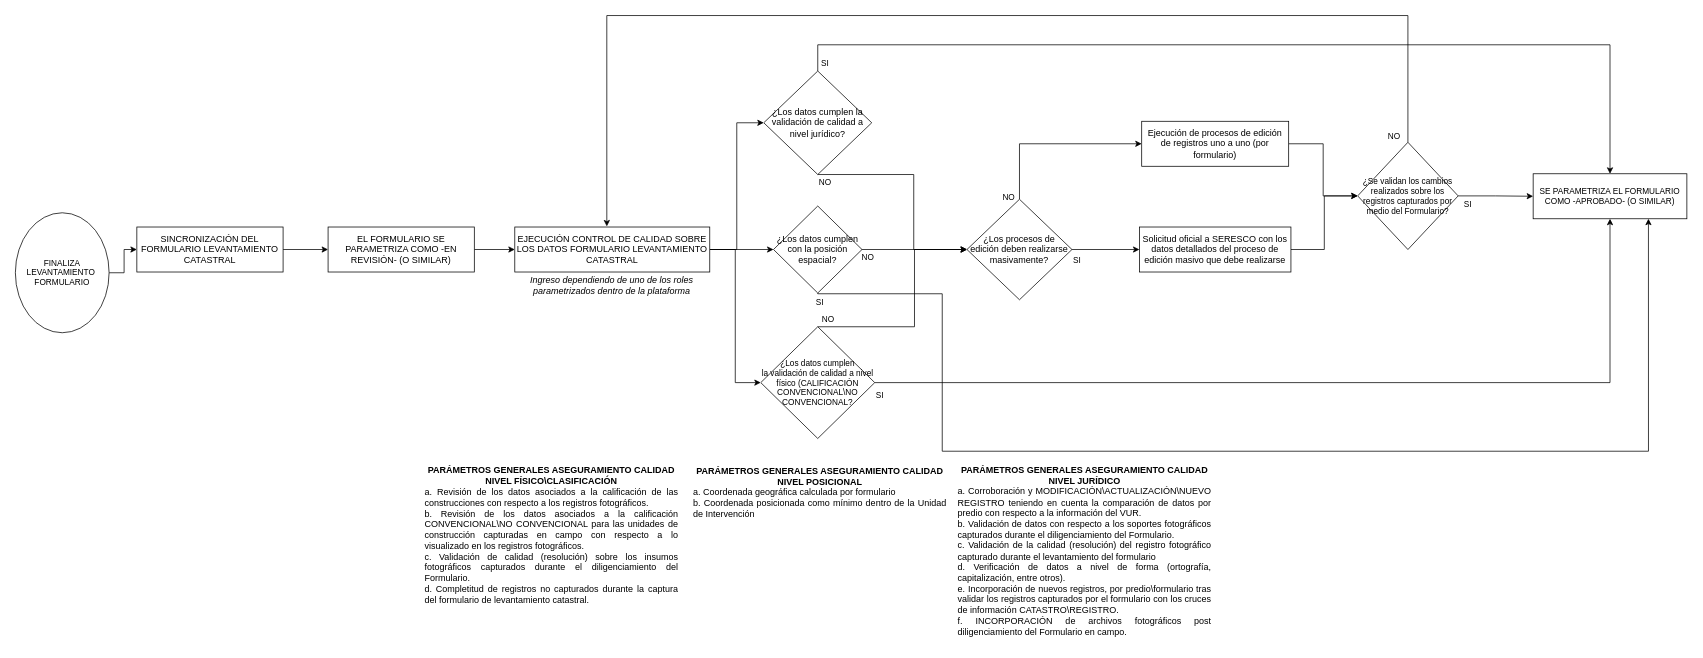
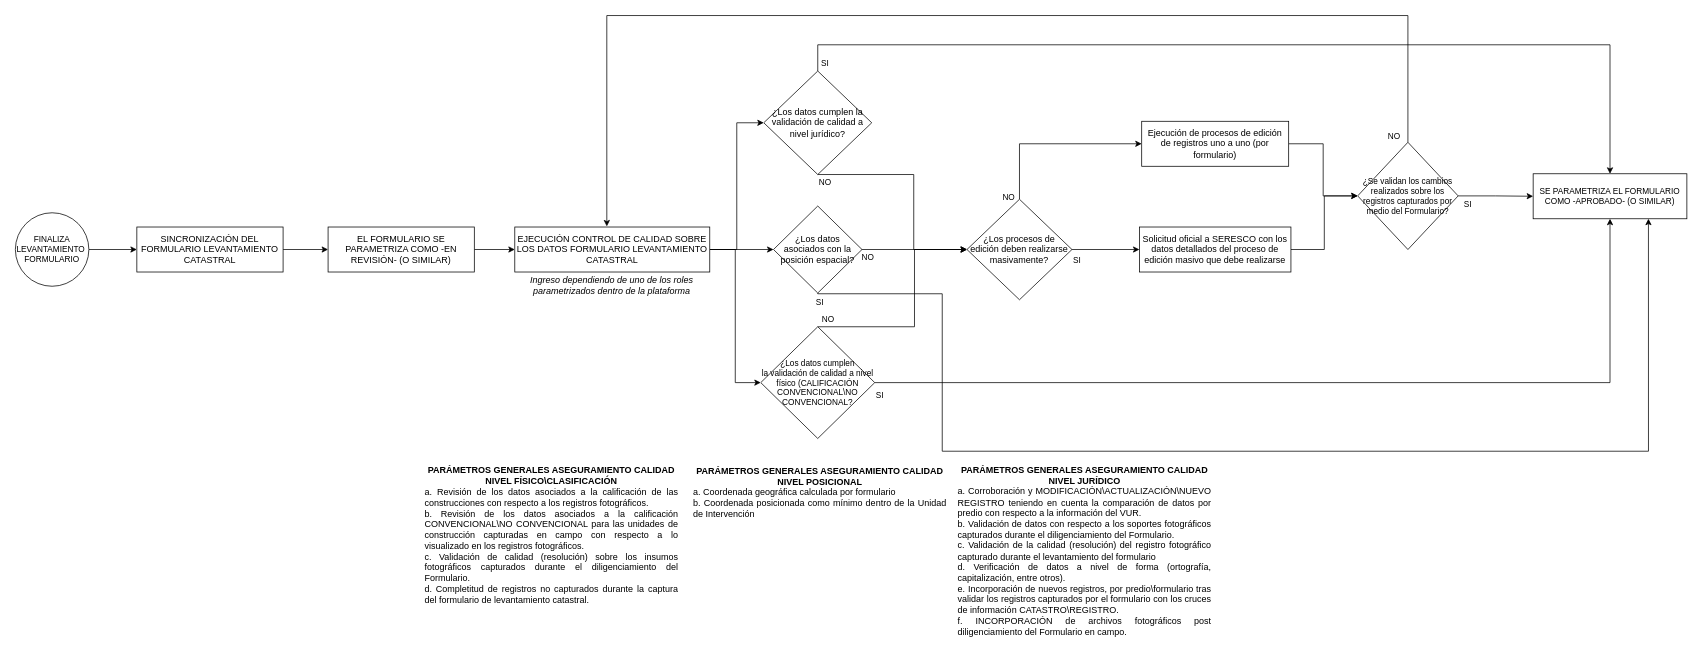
  <mxCell id="0" />
  <mxCell id="1" parent="0" />
  <mxCell id="2" style="edgeStyle=orthogonalEdgeStyle;rounded=0;orthogonalLoop=1;jettySize=auto;html=1;fontSize=11;" edge="1" parent="1" source="3" target="37"><mxGeometry relative="1" as="geometry" /></mxCell>
  <mxCell id="3" value="SINCRONIZACIÓN DEL FORMULARIO LEVANTAMIENTO CATASTRAL" style="rounded=0;whiteSpace=wrap;html=1;" vertex="1" parent="1"><mxGeometry x="182" y="302" width="195" height="60" as="geometry" /></mxCell>
  <mxCell id="4" style="edgeStyle=orthogonalEdgeStyle;rounded=0;orthogonalLoop=1;jettySize=auto;html=1;entryX=0;entryY=0.5;entryDx=0;entryDy=0;" edge="1" parent="1" source="7" target="10"><mxGeometry relative="1" as="geometry"><Array as="points"><mxPoint x="982" y="332" /><mxPoint x="982" y="163" /></Array></mxGeometry></mxCell>
  <mxCell id="5" style="edgeStyle=orthogonalEdgeStyle;rounded=0;orthogonalLoop=1;jettySize=auto;html=1;entryX=0;entryY=0.5;entryDx=0;entryDy=0;" edge="1" parent="1" source="7" target="18"><mxGeometry relative="1" as="geometry" /></mxCell>
  <mxCell id="6" style="edgeStyle=orthogonalEdgeStyle;rounded=0;orthogonalLoop=1;jettySize=auto;html=1;entryX=0;entryY=0.5;entryDx=0;entryDy=0;" edge="1" parent="1" source="7" target="13"><mxGeometry relative="1" as="geometry"><Array as="points"><mxPoint x="980" y="332" /><mxPoint x="980" y="510" /></Array></mxGeometry></mxCell>
  <mxCell id="7" value="EJECUCIÓN CONTROL DE CALIDAD SOBRE LOS DATOS FORMULARIO LEVANTAMIENTO CATASTRAL" style="rounded=0;whiteSpace=wrap;html=1;" vertex="1" parent="1"><mxGeometry x="686" y="302" width="260" height="60" as="geometry" /></mxCell>
  <mxCell id="8" style="edgeStyle=orthogonalEdgeStyle;rounded=0;orthogonalLoop=1;jettySize=auto;html=1;entryX=0;entryY=0.5;entryDx=0;entryDy=0;exitX=0.5;exitY=1;exitDx=0;exitDy=0;" edge="1" parent="1" source="10" target="25"><mxGeometry relative="1" as="geometry"><Array as="points"><mxPoint x="1218" y="232" /><mxPoint x="1218" y="332" /></Array></mxGeometry></mxCell>
  <mxCell id="9" style="edgeStyle=orthogonalEdgeStyle;rounded=0;orthogonalLoop=1;jettySize=auto;html=1;entryX=0.5;entryY=0;entryDx=0;entryDy=0;fontSize=11;" edge="1" parent="1" source="10" target="38"><mxGeometry relative="1" as="geometry"><Array as="points"><mxPoint x="1090" y="59" /><mxPoint x="2146" y="59" /></Array></mxGeometry></mxCell>
  <mxCell id="10" value="¿Los datos cumplen la validación de calidad a nivel jurídico?" style="rhombus;whiteSpace=wrap;html=1;" vertex="1" parent="1"><mxGeometry x="1018" y="94" width="144" height="138" as="geometry" /></mxCell>
  <mxCell id="11" style="edgeStyle=orthogonalEdgeStyle;rounded=0;orthogonalLoop=1;jettySize=auto;html=1;entryX=0;entryY=0.5;entryDx=0;entryDy=0;fontSize=11;exitX=0.5;exitY=0;exitDx=0;exitDy=0;" edge="1" parent="1" source="13" target="25"><mxGeometry relative="1" as="geometry"><Array as="points"><mxPoint x="1219" y="435" /><mxPoint x="1219" y="332" /></Array></mxGeometry></mxCell>
  <mxCell id="12" style="edgeStyle=orthogonalEdgeStyle;rounded=0;orthogonalLoop=1;jettySize=auto;html=1;fontSize=11;" edge="1" parent="1" source="13" target="38"><mxGeometry relative="1" as="geometry" /></mxCell>
  <mxCell id="13" value="¿Los datos cumplen &lt;br style=&quot;font-size: 11px;&quot;&gt;la validación de calidad a nivel físico (CALIFICACIÓN&lt;br style=&quot;font-size: 11px;&quot;&gt;CONVENCIONAL\NO&lt;br style=&quot;font-size: 11px;&quot;&gt;CONVENCIONAL?" style="rhombus;whiteSpace=wrap;html=1;fontSize=11;" vertex="1" parent="1"><mxGeometry x="1014" y="435" width="152" height="149" as="geometry" /></mxCell>
  <mxCell id="14" value="&lt;b&gt;PARÁMETROS GENERALES ASEGURAMIENTO CALIDAD NIVEL JURÍDICO&lt;/b&gt;&lt;br&gt;&lt;div style=&quot;text-align: justify&quot;&gt;&lt;span&gt;a. Corroboración y MODIFICACIÓN\ACTUALIZACIÓN\NUEVO REGISTRO teniendo en cuenta la comparación de datos por predio con respecto a la información del VUR.&lt;/span&gt;&lt;/div&gt;&lt;div style=&quot;text-align: justify&quot;&gt;&lt;span&gt;b. Validación de datos con respecto a los soportes fotográficos capturados durante el diligenciamiento del Formulario.&lt;/span&gt;&lt;/div&gt;&lt;div style=&quot;text-align: justify&quot;&gt;&lt;span&gt;c. Validación de la calidad (resolución) del registro fotográfico capturado durante el levantamiento del formulario&lt;/span&gt;&lt;/div&gt;&lt;div style=&quot;text-align: justify&quot;&gt;&lt;span&gt;d. Verificación de datos a nivel de forma (ortografía, capitalización, entre otros).&lt;/span&gt;&lt;/div&gt;&lt;div style=&quot;text-align: justify&quot;&gt;&lt;span&gt;e. Incorporación de nuevos registros, por predio\formulario tras validar los registros capturados por el formulario con los cruces de información CATASTRO\REGISTRO.&lt;/span&gt;&lt;/div&gt;&lt;div style=&quot;text-align: justify&quot;&gt;&lt;span&gt;f. INCORPORACIÓN de archivos fotográficos post diligenciamiento del Formulario en campo.&lt;/span&gt;&lt;/div&gt;" style="text;html=1;strokeColor=none;fillColor=none;align=center;verticalAlign=middle;whiteSpace=wrap;rounded=0;" vertex="1" parent="1"><mxGeometry x="1275.5" y="613" width="340" height="242" as="geometry" /></mxCell>
  <mxCell id="15" value="&lt;b&gt;PARÁMETROS GENERALES ASEGURAMIENTO CALIDAD NIVEL FÍSICO\CLASIFICACIÓN&lt;/b&gt;&lt;br&gt;&lt;div style=&quot;text-align: justify&quot;&gt;&lt;span&gt;a. Revisión de los datos asociados a la calificación de las construcciones con respecto a los registros fotográficos.&lt;br&gt;&lt;/span&gt;&lt;/div&gt;&lt;div style=&quot;text-align: justify&quot;&gt;&lt;span&gt;b. Revisión de los datos asociados a la calificación CONVENCIONAL\NO CONVENCIONAL para las unidades de construcción capturadas en campo con respecto a lo visualizado en los registros fotográficos.&lt;/span&gt;&lt;/div&gt;&lt;div style=&quot;text-align: justify&quot;&gt;&lt;span&gt;c. Validación de calidad (resolución) sobre los insumos fotográficos capturados durante el diligenciamiento del Formulario.&lt;/span&gt;&lt;/div&gt;&lt;div style=&quot;text-align: justify&quot;&gt;&lt;span&gt;d. Completitud de registros no capturados durante la captura del formulario de levantamiento catastral.&lt;/span&gt;&lt;/div&gt;" style="text;html=1;strokeColor=none;fillColor=none;align=center;verticalAlign=middle;whiteSpace=wrap;rounded=0;" vertex="1" parent="1"><mxGeometry x="564.5" y="613" width="340" height="199" as="geometry" /></mxCell>
  <mxCell id="16" style="edgeStyle=orthogonalEdgeStyle;rounded=0;orthogonalLoop=1;jettySize=auto;html=1;entryX=0;entryY=0.5;entryDx=0;entryDy=0;" edge="1" parent="1" source="18" target="25"><mxGeometry relative="1" as="geometry" /></mxCell>
  <mxCell id="17" style="edgeStyle=orthogonalEdgeStyle;rounded=0;orthogonalLoop=1;jettySize=auto;html=1;entryX=0.75;entryY=1;entryDx=0;entryDy=0;fontSize=11;" edge="1" parent="1" source="18" target="38"><mxGeometry relative="1" as="geometry"><Array as="points"><mxPoint x="1090" y="391" /><mxPoint x="1256" y="391" /><mxPoint x="1256" y="601" /><mxPoint x="2198" y="601" /></Array></mxGeometry></mxCell>
- <mxCell id="18" value="¿Los datos cumplen con la posición espacial?" style="rhombus;whiteSpace=wrap;html=1;" vertex="1" parent="1"><mxGeometry x="1031" y="274" width="118" height="116" as="geometry" /></mxCell>
+ <mxCell id="18" value="¿Los datos asociados con la posición espacial?" style="rhombus;whiteSpace=wrap;html=1;" vertex="1" parent="1"><mxGeometry x="1031" y="274" width="118" height="116" as="geometry" /></mxCell>
  <mxCell id="19" value="&lt;b&gt;PARÁMETROS GENERALES ASEGURAMIENTO CALIDAD NIVEL POSICIONAL&lt;/b&gt;&lt;br&gt;&lt;div style=&quot;text-align: justify&quot;&gt;&lt;span&gt;a. Coordenada geográfica calculada por formulario&lt;/span&gt;&lt;/div&gt;&lt;div style=&quot;text-align: justify&quot;&gt;&lt;span&gt;b. Coordenada posicionada como mínimo dentro de la Unidad de Intervención&lt;/span&gt;&lt;/div&gt;" style="text;html=1;strokeColor=none;fillColor=none;align=center;verticalAlign=middle;whiteSpace=wrap;rounded=0;" vertex="1" parent="1"><mxGeometry x="922.5" y="613" width="340" height="86" as="geometry" /></mxCell>
  <mxCell id="20" value="Ingreso dependiendo de uno de los roles parametrizados dentro de la plataforma" style="text;html=1;strokeColor=none;fillColor=none;align=center;verticalAlign=middle;whiteSpace=wrap;rounded=0;fontStyle=2" vertex="1" parent="1"><mxGeometry x="685" y="370" width="261" height="20" as="geometry" /></mxCell>
  <mxCell id="21" style="edgeStyle=orthogonalEdgeStyle;rounded=0;orthogonalLoop=1;jettySize=auto;html=1;entryX=0;entryY=0.5;entryDx=0;entryDy=0;fontSize=11;" edge="1" parent="1" source="22" target="35"><mxGeometry relative="1" as="geometry" /></mxCell>
  <mxCell id="22" value="Solicitud oficial a SERESCO con los datos detallados del proceso de edición masivo que debe realizarse" style="rounded=0;whiteSpace=wrap;html=1;" vertex="1" parent="1"><mxGeometry x="1519" y="302" width="202" height="60" as="geometry" /></mxCell>
  <mxCell id="23" style="edgeStyle=orthogonalEdgeStyle;rounded=0;orthogonalLoop=1;jettySize=auto;html=1;entryX=0;entryY=0.5;entryDx=0;entryDy=0;fontSize=11;exitX=0.5;exitY=0;exitDx=0;exitDy=0;" edge="1" parent="1" source="25" target="27"><mxGeometry relative="1" as="geometry" /></mxCell>
  <mxCell id="24" style="edgeStyle=orthogonalEdgeStyle;rounded=0;orthogonalLoop=1;jettySize=auto;html=1;fontSize=11;" edge="1" parent="1" source="25" target="22"><mxGeometry relative="1" as="geometry" /></mxCell>
  <mxCell id="25" value="¿Los procesos de &lt;br&gt;edición deben realizarse masivamente?" style="rhombus;whiteSpace=wrap;html=1;" vertex="1" parent="1"><mxGeometry x="1289" y="265" width="140" height="134" as="geometry" /></mxCell>
  <mxCell id="26" style="edgeStyle=orthogonalEdgeStyle;rounded=0;orthogonalLoop=1;jettySize=auto;html=1;entryX=0;entryY=0.5;entryDx=0;entryDy=0;fontSize=11;" edge="1" parent="1" source="27" target="35"><mxGeometry relative="1" as="geometry" /></mxCell>
  <mxCell id="27" value="Ejecución de procesos de edición de registros uno a uno (por formulario)" style="rounded=0;whiteSpace=wrap;html=1;fontSize=12;" vertex="1" parent="1"><mxGeometry x="1522" y="161" width="196" height="60" as="geometry" /></mxCell>
  <mxCell id="28" value="SI" style="text;html=1;strokeColor=none;fillColor=none;align=center;verticalAlign=middle;whiteSpace=wrap;rounded=0;fontSize=11;" vertex="1" parent="1"><mxGeometry x="1416" y="336" width="40" height="20" as="geometry" /></mxCell>
  <mxCell id="29" value="NO" style="text;html=1;strokeColor=none;fillColor=none;align=center;verticalAlign=middle;whiteSpace=wrap;rounded=0;fontSize=11;" vertex="1" parent="1"><mxGeometry x="1325" y="252" width="40" height="20" as="geometry" /></mxCell>
  <mxCell id="30" value="NO" style="text;html=1;strokeColor=none;fillColor=none;align=center;verticalAlign=middle;whiteSpace=wrap;rounded=0;fontSize=11;" vertex="1" parent="1"><mxGeometry x="1080" y="232" width="40" height="20" as="geometry" /></mxCell>
  <mxCell id="31" value="NO" style="text;html=1;strokeColor=none;fillColor=none;align=center;verticalAlign=middle;whiteSpace=wrap;rounded=0;fontSize=11;" vertex="1" parent="1"><mxGeometry x="1137" y="332" width="40" height="20" as="geometry" /></mxCell>
  <mxCell id="32" value="NO" style="text;html=1;strokeColor=none;fillColor=none;align=center;verticalAlign=middle;whiteSpace=wrap;rounded=0;fontSize=11;" vertex="1" parent="1"><mxGeometry x="1084" y="415" width="40" height="20" as="geometry" /></mxCell>
  <mxCell id="33" style="edgeStyle=orthogonalEdgeStyle;rounded=0;orthogonalLoop=1;jettySize=auto;html=1;entryX=0;entryY=0.5;entryDx=0;entryDy=0;fontSize=11;" edge="1" parent="1" source="35" target="38"><mxGeometry relative="1" as="geometry" /></mxCell>
  <mxCell id="34" style="edgeStyle=orthogonalEdgeStyle;rounded=0;orthogonalLoop=1;jettySize=auto;html=1;entryX=0.472;entryY=-0.013;entryDx=0;entryDy=0;entryPerimeter=0;fontSize=11;" edge="1" parent="1" source="35" target="7"><mxGeometry relative="1" as="geometry"><Array as="points"><mxPoint x="1877" y="20" /><mxPoint x="809" y="20" /></Array></mxGeometry></mxCell>
  <mxCell id="35" value="¿Se validan los cambios realizados sobre los registros capturados por medio del Formulario?" style="rhombus;whiteSpace=wrap;html=1;fontSize=11;" vertex="1" parent="1"><mxGeometry x="1810" y="189" width="134" height="143" as="geometry" /></mxCell>
  <mxCell id="36" style="edgeStyle=orthogonalEdgeStyle;rounded=0;orthogonalLoop=1;jettySize=auto;html=1;entryX=0;entryY=0.5;entryDx=0;entryDy=0;fontSize=11;" edge="1" parent="1" source="37" target="7"><mxGeometry relative="1" as="geometry" /></mxCell>
  <mxCell id="37" value="EL FORMULARIO SE PARAMETRIZA COMO -EN REVISIÓN- (O SIMILAR)" style="rounded=0;whiteSpace=wrap;html=1;" vertex="1" parent="1"><mxGeometry x="437" y="302" width="195" height="60" as="geometry" /></mxCell>
  <mxCell id="38" value="SE PARAMETRIZA EL FORMULARIO COMO -APROBADO- (O SIMILAR)" style="rounded=0;whiteSpace=wrap;html=1;fontSize=11;" vertex="1" parent="1"><mxGeometry x="2044" y="231" width="205" height="60" as="geometry" /></mxCell>
  <mxCell id="39" value="NO" style="text;html=1;strokeColor=none;fillColor=none;align=center;verticalAlign=middle;whiteSpace=wrap;rounded=0;fontSize=11;" vertex="1" parent="1"><mxGeometry x="1839" y="171" width="40" height="20" as="geometry" /></mxCell>
  <mxCell id="40" value="SI" style="text;html=1;strokeColor=none;fillColor=none;align=center;verticalAlign=middle;whiteSpace=wrap;rounded=0;fontSize=11;" vertex="1" parent="1"><mxGeometry x="1937" y="262" width="40" height="20" as="geometry" /></mxCell>
  <mxCell id="41" value="SI" style="text;html=1;strokeColor=none;fillColor=none;align=center;verticalAlign=middle;whiteSpace=wrap;rounded=0;fontSize=11;" vertex="1" parent="1"><mxGeometry x="1080" y="74" width="40" height="20" as="geometry" /></mxCell>
  <mxCell id="42" value="SI" style="text;html=1;strokeColor=none;fillColor=none;align=center;verticalAlign=middle;whiteSpace=wrap;rounded=0;fontSize=11;" vertex="1" parent="1"><mxGeometry x="1072.5" y="392" width="40" height="20" as="geometry" /></mxCell>
  <mxCell id="43" value="SI" style="text;html=1;strokeColor=none;fillColor=none;align=center;verticalAlign=middle;whiteSpace=wrap;rounded=0;fontSize=11;" vertex="1" parent="1"><mxGeometry x="1153" y="516" width="40" height="20" as="geometry" /></mxCell>
  <mxCell id="44" style="edgeStyle=orthogonalEdgeStyle;rounded=0;orthogonalLoop=1;jettySize=auto;html=1;entryX=0;entryY=0.5;entryDx=0;entryDy=0;fontSize=11;" edge="1" parent="1" source="45" target="3"><mxGeometry relative="1" as="geometry" /></mxCell>
- <mxCell id="45" value="FINALIZA LEVANTAMIENTO&amp;nbsp;&lt;br&gt;FORMULARIO" style="ellipse;whiteSpace=wrap;html=1;aspect=fixed;fontSize=11;" vertex="1" parent="1"><mxGeometry x="20" y="283" width="125" height="160" as="geometry" /></mxCell>
+ <mxCell id="45" value="FINALIZA LEVANTAMIENTO&amp;nbsp;&lt;br&gt;FORMULARIO" style="ellipse;whiteSpace=wrap;html=1;aspect=fixed;fontSize=11;" vertex="1" parent="1"><mxGeometry x="20" y="283" width="98" height="98" as="geometry" /></mxCell>
